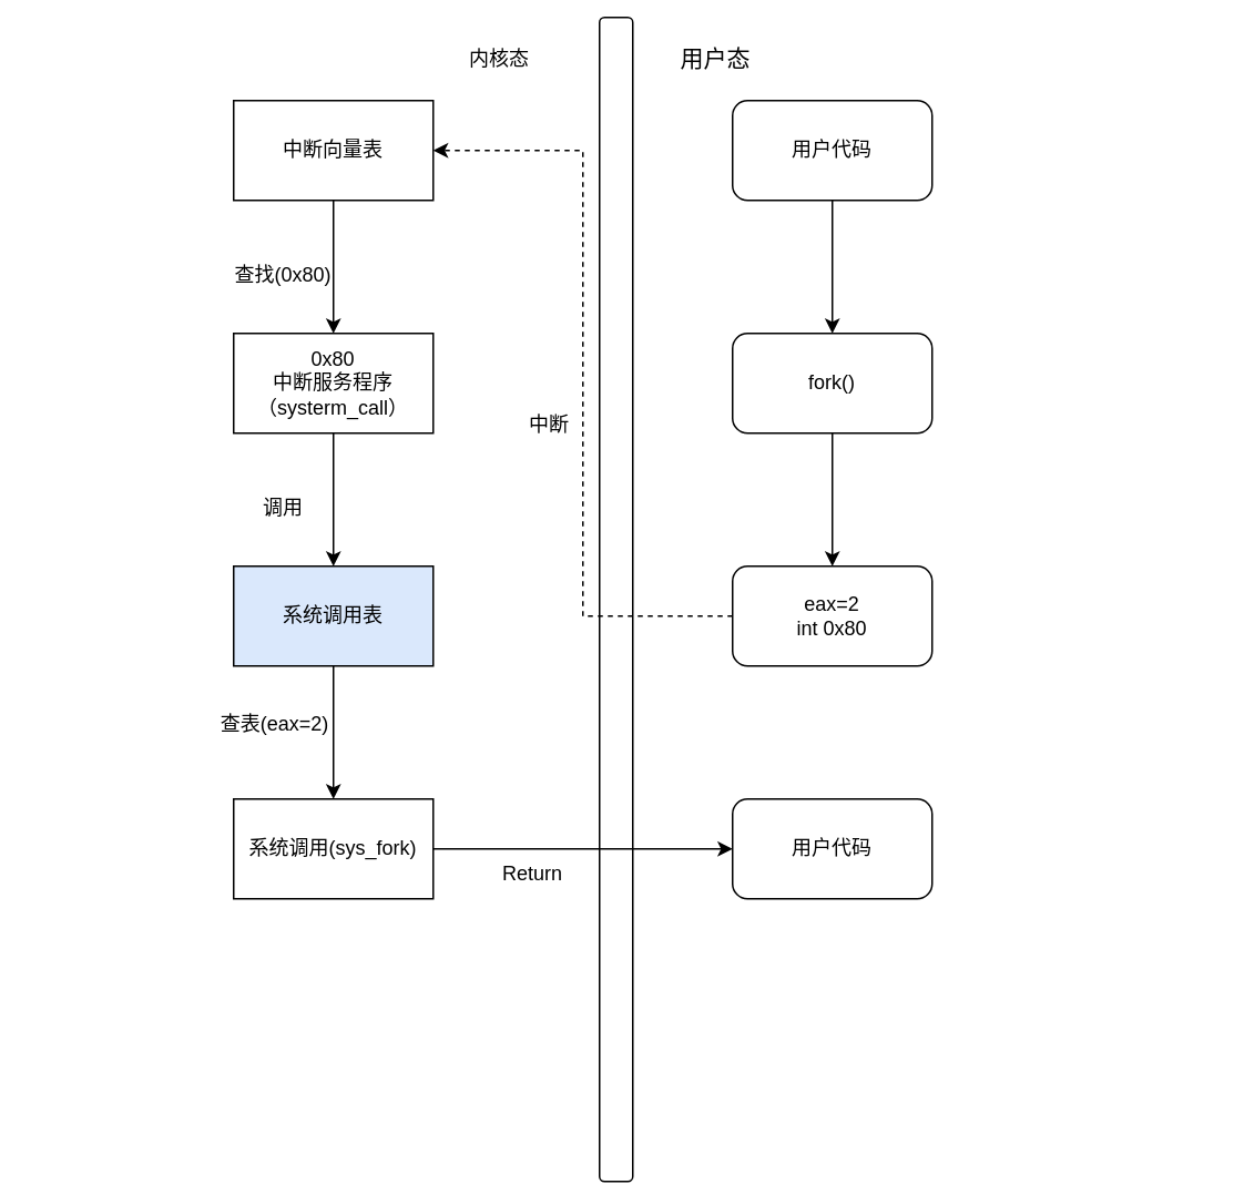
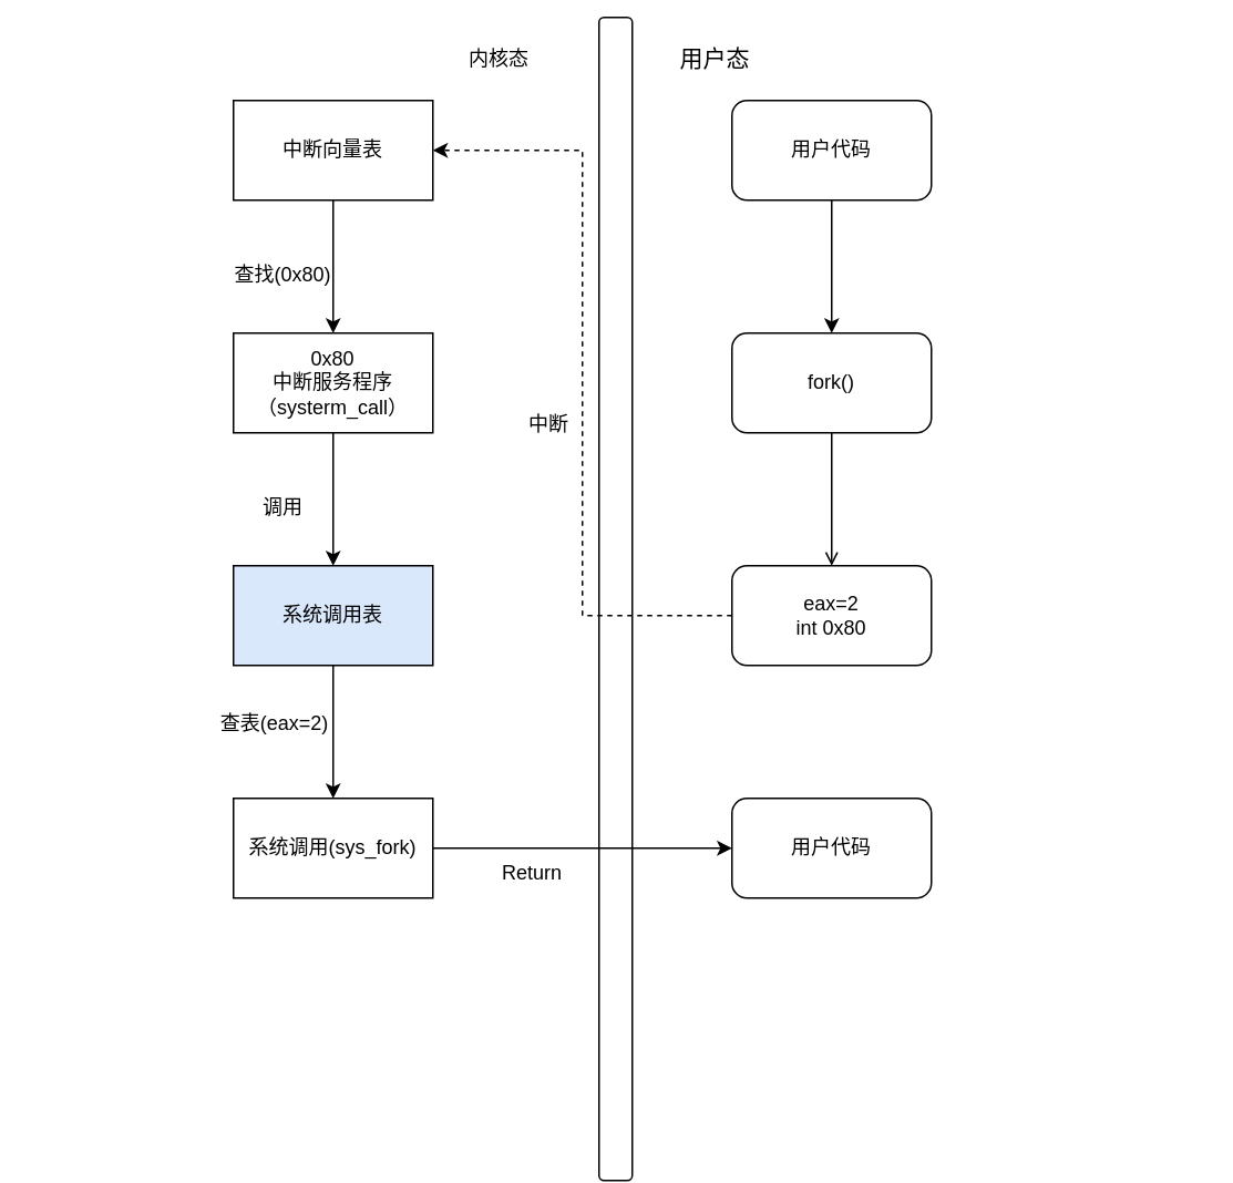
  <mxCell id="0" />
  <mxCell id="1" parent="0" />
  <mxCell id="2" value="" style="rounded=1;whiteSpace=wrap;html=1;rotation=90;" vertex="1" parent="1"><mxGeometry x="20" y="350" width="700" height="20" as="geometry" /></mxCell>
  <mxCell id="3" value="&lt;font style=&quot;font-size: 14px;&quot;&gt;用户态&lt;/font&gt;" style="text;html=1;align=center;verticalAlign=middle;whiteSpace=wrap;rounded=0;" vertex="1" parent="1"><mxGeometry x="400" y="20" width="60" height="30" as="geometry" /></mxCell>
  <mxCell id="4" value="内核态" style="text;html=1;align=center;verticalAlign=middle;whiteSpace=wrap;rounded=0;" vertex="1" parent="1"><mxGeometry x="270" y="20" width="60" height="30" as="geometry" /></mxCell>
  <mxCell id="5" value="" style="edgeStyle=orthogonalEdgeStyle;rounded=0;orthogonalLoop=1;jettySize=auto;html=1;" edge="1" parent="1" source="6" target="8"><mxGeometry relative="1" as="geometry" /></mxCell>
  <mxCell id="6" value="用户代码" style="rounded=1;whiteSpace=wrap;html=1;" vertex="1" parent="1"><mxGeometry x="440" y="60" width="120" height="60" as="geometry" /></mxCell>
- <mxCell id="7" value="" style="edgeStyle=orthogonalEdgeStyle;rounded=0;orthogonalLoop=1;jettySize=auto;html=1;" edge="1" parent="1" source="8" target="10"><mxGeometry relative="1" as="geometry" /></mxCell>
+ <mxCell id="7" value="" style="edgeStyle=orthogonalEdgeStyle;rounded=0;orthogonalLoop=1;jettySize=auto;html=1;endArrow=open;" edge="1" parent="1" source="8" target="10"><mxGeometry relative="1" as="geometry" /></mxCell>
  <mxCell id="8" value="fork()" style="rounded=1;whiteSpace=wrap;html=1;" vertex="1" parent="1"><mxGeometry x="440" y="200" width="120" height="60" as="geometry" /></mxCell>
  <mxCell id="9" style="edgeStyle=orthogonalEdgeStyle;rounded=0;orthogonalLoop=1;jettySize=auto;html=1;exitX=0;exitY=0.5;exitDx=0;exitDy=0;entryX=1;entryY=0.5;entryDx=0;entryDy=0;dashed=1;" edge="1" parent="1" source="10" target="12"><mxGeometry relative="1" as="geometry" /></mxCell>
  <mxCell id="10" value="&lt;div&gt;eax=2&lt;/div&gt;&lt;div&gt;int 0x80&lt;br&gt;&lt;/div&gt;" style="rounded=1;whiteSpace=wrap;html=1;" vertex="1" parent="1"><mxGeometry x="440" y="340" width="120" height="60" as="geometry" /></mxCell>
  <mxCell id="11" value="" style="edgeStyle=orthogonalEdgeStyle;rounded=0;orthogonalLoop=1;jettySize=auto;html=1;" edge="1" parent="1" source="12" target="14"><mxGeometry relative="1" as="geometry" /></mxCell>
  <mxCell id="12" value="中断向量表" style="rounded=0;whiteSpace=wrap;html=1;" vertex="1" parent="1"><mxGeometry x="140" y="60" width="120" height="60" as="geometry" /></mxCell>
  <mxCell id="13" value="" style="edgeStyle=orthogonalEdgeStyle;rounded=0;orthogonalLoop=1;jettySize=auto;html=1;" edge="1" parent="1" source="14" target="16"><mxGeometry relative="1" as="geometry" /></mxCell>
  <mxCell id="14" value="&lt;div&gt;0x80&lt;/div&gt;&lt;div&gt;中断服务程序&lt;/div&gt;&lt;div&gt;（systerm_call）&lt;br&gt;&lt;/div&gt;" style="rounded=0;whiteSpace=wrap;html=1;" vertex="1" parent="1"><mxGeometry x="140" y="200" width="120" height="60" as="geometry" /></mxCell>
  <mxCell id="15" value="" style="edgeStyle=orthogonalEdgeStyle;rounded=0;orthogonalLoop=1;jettySize=auto;html=1;" edge="1" parent="1" source="16" target="18"><mxGeometry relative="1" as="geometry" /></mxCell>
  <mxCell id="16" value="系统调用表" style="rounded=0;whiteSpace=wrap;html=1;fillColor=#dae8fc;" vertex="1" parent="1"><mxGeometry x="140" y="340" width="120" height="60" as="geometry" /></mxCell>
  <mxCell id="17" style="edgeStyle=orthogonalEdgeStyle;rounded=0;orthogonalLoop=1;jettySize=auto;html=1;exitX=1;exitY=0.5;exitDx=0;exitDy=0;" edge="1" parent="1" source="18" target="19"><mxGeometry relative="1" as="geometry" /></mxCell>
  <mxCell id="18" value="系统调用(sys_fork)" style="rounded=0;whiteSpace=wrap;html=1;" vertex="1" parent="1"><mxGeometry x="140" y="480" width="120" height="60" as="geometry" /></mxCell>
  <mxCell id="19" value="用户代码" style="rounded=1;whiteSpace=wrap;html=1;" vertex="1" parent="1"><mxGeometry x="440" y="480" width="120" height="60" as="geometry" /></mxCell>
  <mxCell id="20" value="查找(0x80)" style="text;html=1;align=center;verticalAlign=middle;whiteSpace=wrap;rounded=0;" vertex="1" parent="1"><mxGeometry x="140" y="150" width="60" height="30" as="geometry" /></mxCell>
  <mxCell id="21" value="调用" style="text;html=1;align=center;verticalAlign=middle;whiteSpace=wrap;rounded=0;" vertex="1" parent="1"><mxGeometry x="140" y="290" width="60" height="30" as="geometry" /></mxCell>
  <mxCell id="22" value="查表(eax=2)" style="text;html=1;align=center;verticalAlign=middle;whiteSpace=wrap;rounded=0;" vertex="1" parent="1"><mxGeometry x="120" y="420" width="90" height="30" as="geometry" /></mxCell>
  <mxCell id="23" value="Return" style="text;html=1;align=center;verticalAlign=middle;whiteSpace=wrap;rounded=0;" vertex="1" parent="1"><mxGeometry x="290" y="510" width="60" height="30" as="geometry" /></mxCell>
  <mxCell id="24" value="中断" style="text;html=1;align=center;verticalAlign=middle;whiteSpace=wrap;rounded=0;" vertex="1" parent="1"><mxGeometry x="300" y="240" width="60" height="30" as="geometry" /></mxCell>
